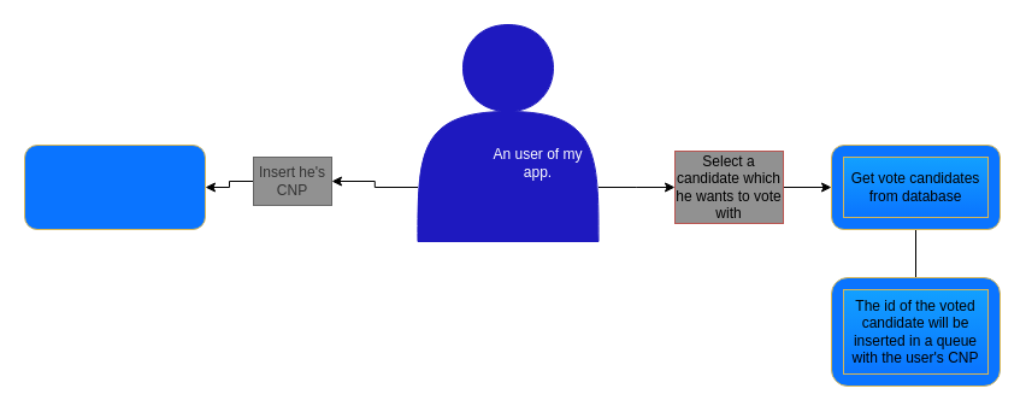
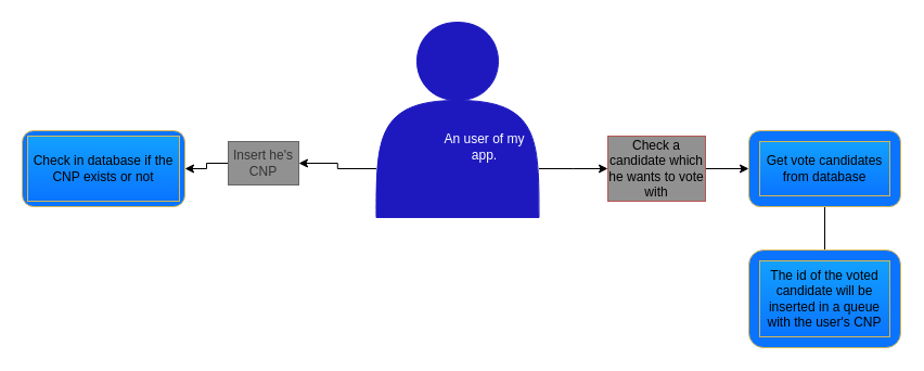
  <mxCell id="0" />
  <mxCell id="1" parent="0" />
  <mxCell id="2" style="edgeStyle=orthogonalEdgeStyle;rounded=0;orthogonalLoop=1;jettySize=auto;html=1;exitX=0;exitY=0.75;exitDx=0;exitDy=0;" parent="1" source="4" target="7" edge="1"><mxGeometry relative="1" as="geometry"><mxPoint x="270" y="155" as="targetPoint" /></mxGeometry></mxCell>
  <mxCell id="3" style="edgeStyle=orthogonalEdgeStyle;rounded=0;orthogonalLoop=1;jettySize=auto;html=1;exitX=1;exitY=0.75;exitDx=0;exitDy=0;" parent="1" source="4" edge="1"><mxGeometry relative="1" as="geometry"><mxPoint x="560" y="155" as="targetPoint" /></mxGeometry></mxCell>
  <mxCell id="4" value="" style="shape=actor;whiteSpace=wrap;html=1;fillColor=#1E19BF;strokeColor=#1E19BF;" parent="1" vertex="1"><mxGeometry x="346.5" y="20" width="150" height="180" as="geometry" /></mxCell>
  <mxCell id="5" value="An user of my app." style="text;html=1;align=center;verticalAlign=middle;whiteSpace=wrap;rounded=0;fontColor=#FFFFFF;" parent="1" vertex="1"><mxGeometry x="405" y="85" width="83" height="100" as="geometry" /></mxCell>
  <mxCell id="6" style="edgeStyle=orthogonalEdgeStyle;rounded=0;orthogonalLoop=1;jettySize=auto;html=1;exitX=0;exitY=0.5;exitDx=0;exitDy=0;entryX=1;entryY=0.5;entryDx=0;entryDy=0;fontColor=#FFFFFF;" parent="1" source="7" target="8" edge="1"><mxGeometry relative="1" as="geometry" /></mxCell>
  <mxCell id="7" value="Insert he's CNP" style="text;html=1;strokeColor=#666666;fillColor=#919191;align=center;verticalAlign=middle;whiteSpace=wrap;rounded=0;fontColor=#333333;" parent="1" vertex="1"><mxGeometry x="210" y="130" width="65" height="40" as="geometry" /></mxCell>
  <mxCell id="8" value="" style="rounded=1;whiteSpace=wrap;html=1;fillColor=#0A74FF;strokeColor=#d6b656;" parent="1" vertex="1"><mxGeometry y="120" width="150" height="70" as="geometry" x="20" /></mxCell>
+ <mxCell id="9" value="Check in database if the CNP exists or not" style="text;html=1;strokeColor=#d6b656;fillColor=#0A74FF;align=center;verticalAlign=middle;whiteSpace=wrap;rounded=0;gradientColor=#12A0FF;gradientDirection=north;" parent="1" vertex="1"><mxGeometry x="25" y="125" width="140" height="60" as="geometry" /></mxCell>
  <mxCell id="10" value="" style="edgeStyle=orthogonalEdgeStyle;rounded=0;orthogonalLoop=1;jettySize=auto;html=1;" parent="1" source="11" target="13" edge="1"><mxGeometry relative="1" as="geometry" /></mxCell>
- <mxCell id="11" value="Select&amp;nbsp;a candidate which he wants to vote with" style="text;html=1;strokeColor=#b85450;fillColor=#919191;align=center;verticalAlign=middle;whiteSpace=wrap;rounded=0;" parent="1" vertex="1"><mxGeometry x="560" y="125" width="90" height="60" as="geometry" /></mxCell>
+ <mxCell id="11" value="Check&amp;nbsp;a candidate which he wants to vote with" style="text;html=1;strokeColor=#b85450;fillColor=#919191;align=center;verticalAlign=middle;whiteSpace=wrap;rounded=0;" parent="1" vertex="1"><mxGeometry x="560" y="125" width="90" height="60" as="geometry" /></mxCell>
  <mxCell id="12" value="" style="edgeStyle=orthogonalEdgeStyle;rounded=0;orthogonalLoop=1;jettySize=auto;html=1;" parent="1" source="13" target="16" edge="1"><mxGeometry relative="1" as="geometry" /></mxCell>
  <mxCell id="13" value="" style="rounded=1;whiteSpace=wrap;html=1;fillColor=#0A74FF;strokeColor=#d6b656;" parent="1" vertex="1"><mxGeometry x="690" y="120" width="140" height="70" as="geometry" /></mxCell>
  <mxCell id="14" value="Get vote candidates from database" style="text;html=1;strokeColor=#d6b656;fillColor=#0A74FF;align=center;verticalAlign=middle;whiteSpace=wrap;rounded=0;gradientColor=#12A0FF;gradientDirection=north;" parent="1" vertex="1"><mxGeometry x="700" y="130" width="120" height="50" as="geometry" /></mxCell>
  <mxCell id="15" value="" style="rounded=1;whiteSpace=wrap;html=1;fillColor=#0A74FF;strokeColor=#d6b656;" parent="1" vertex="1"><mxGeometry x="690" y="230" width="140" height="90" as="geometry" /></mxCell>
  <mxCell id="16" value="&lt;div&gt;The id of the voted candidate will be inserted in a queue with the user's CNP&lt;/div&gt;" style="text;html=1;strokeColor=#d6b656;fillColor=#0A74FF;align=center;verticalAlign=middle;whiteSpace=wrap;rounded=0;gradientColor=#12A0FF;gradientDirection=north;" parent="1" vertex="1"><mxGeometry x="700" y="240" width="120" height="70" as="geometry" /></mxCell>
